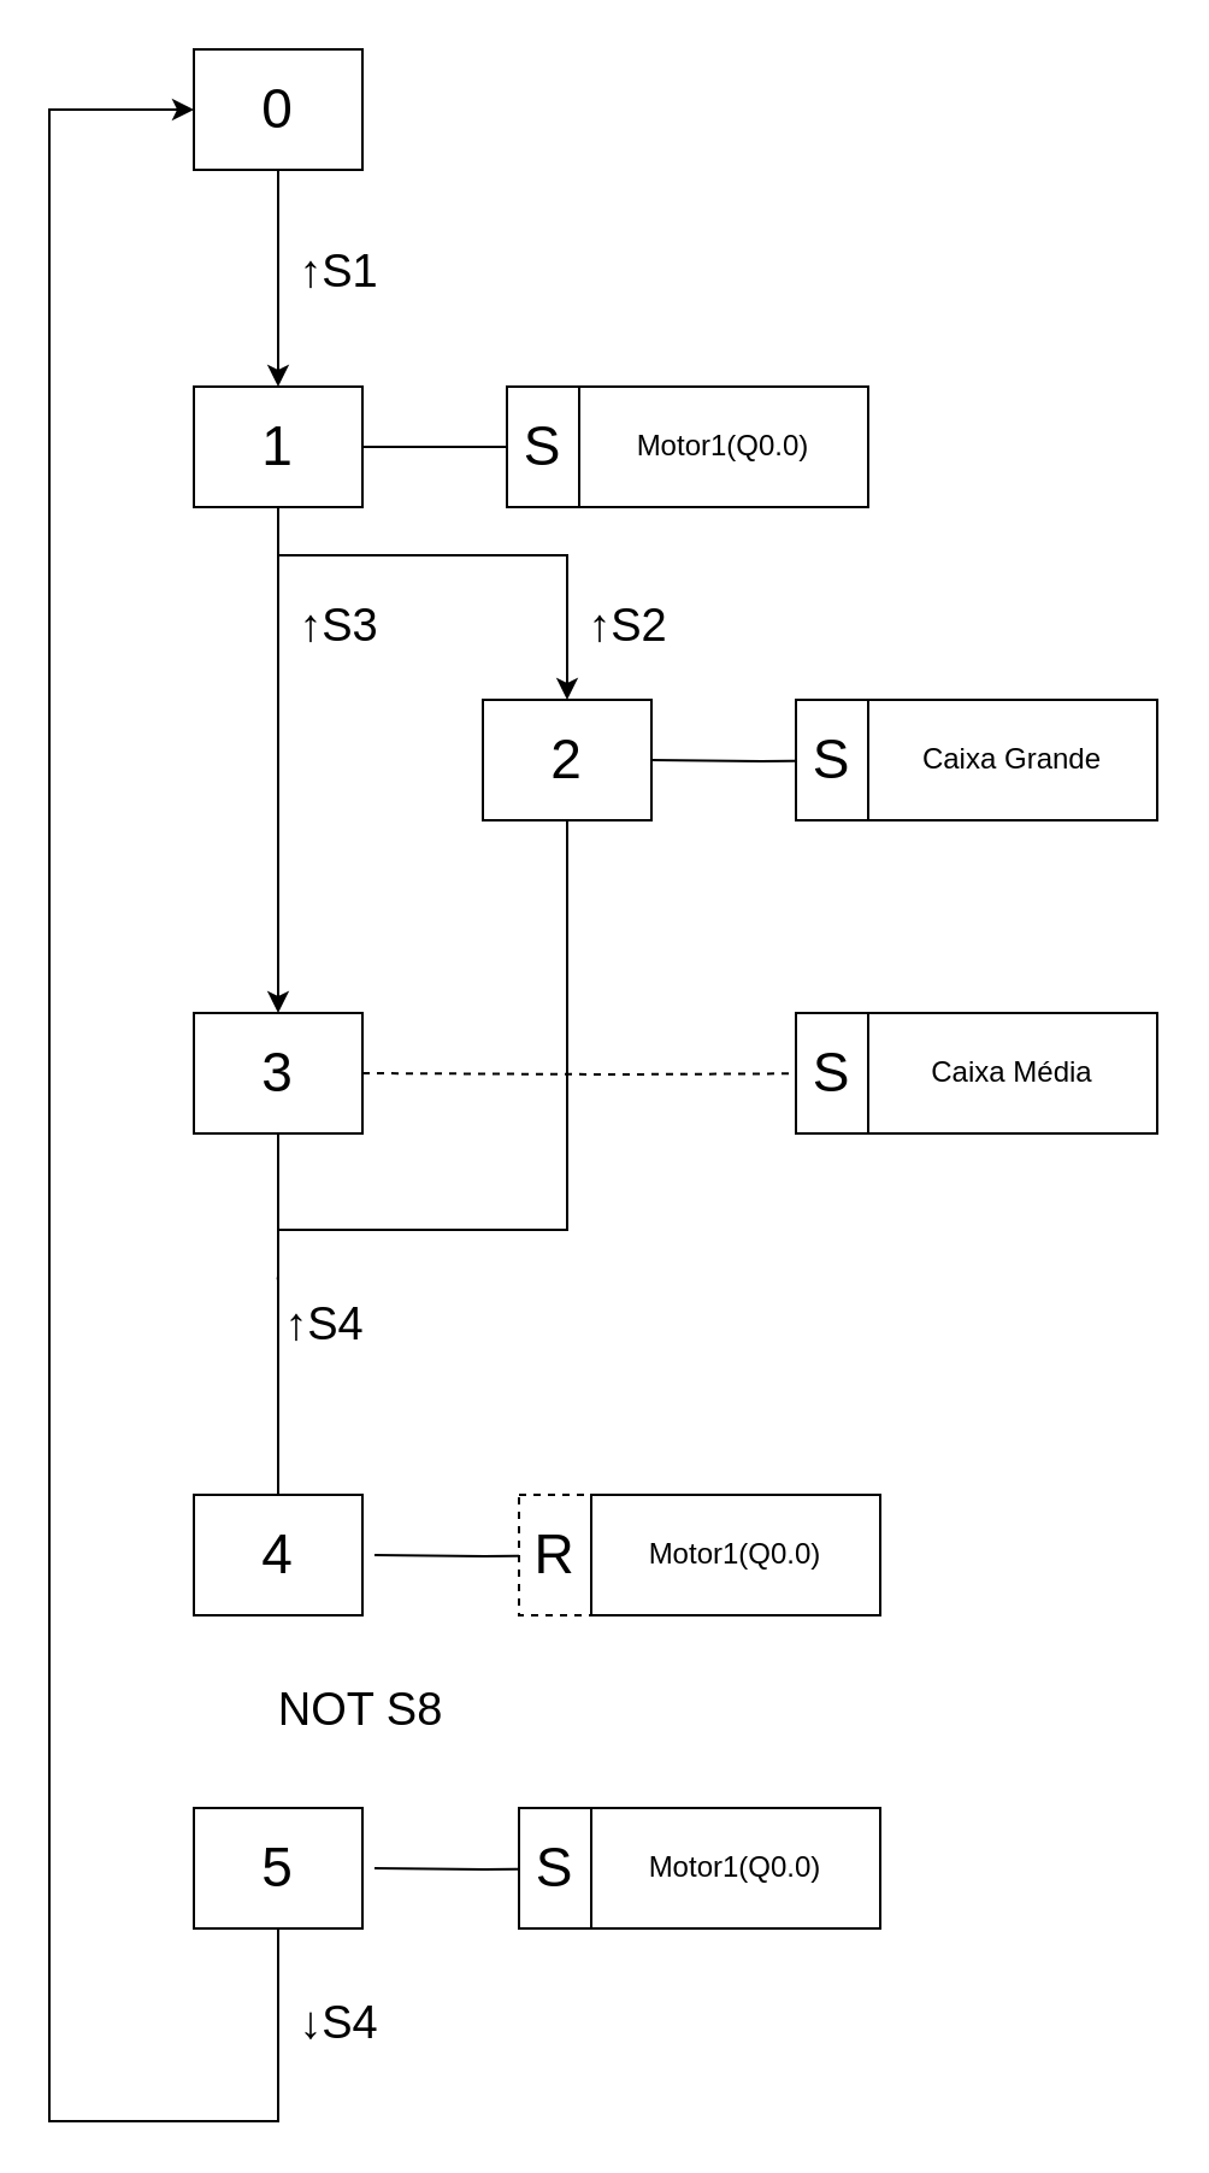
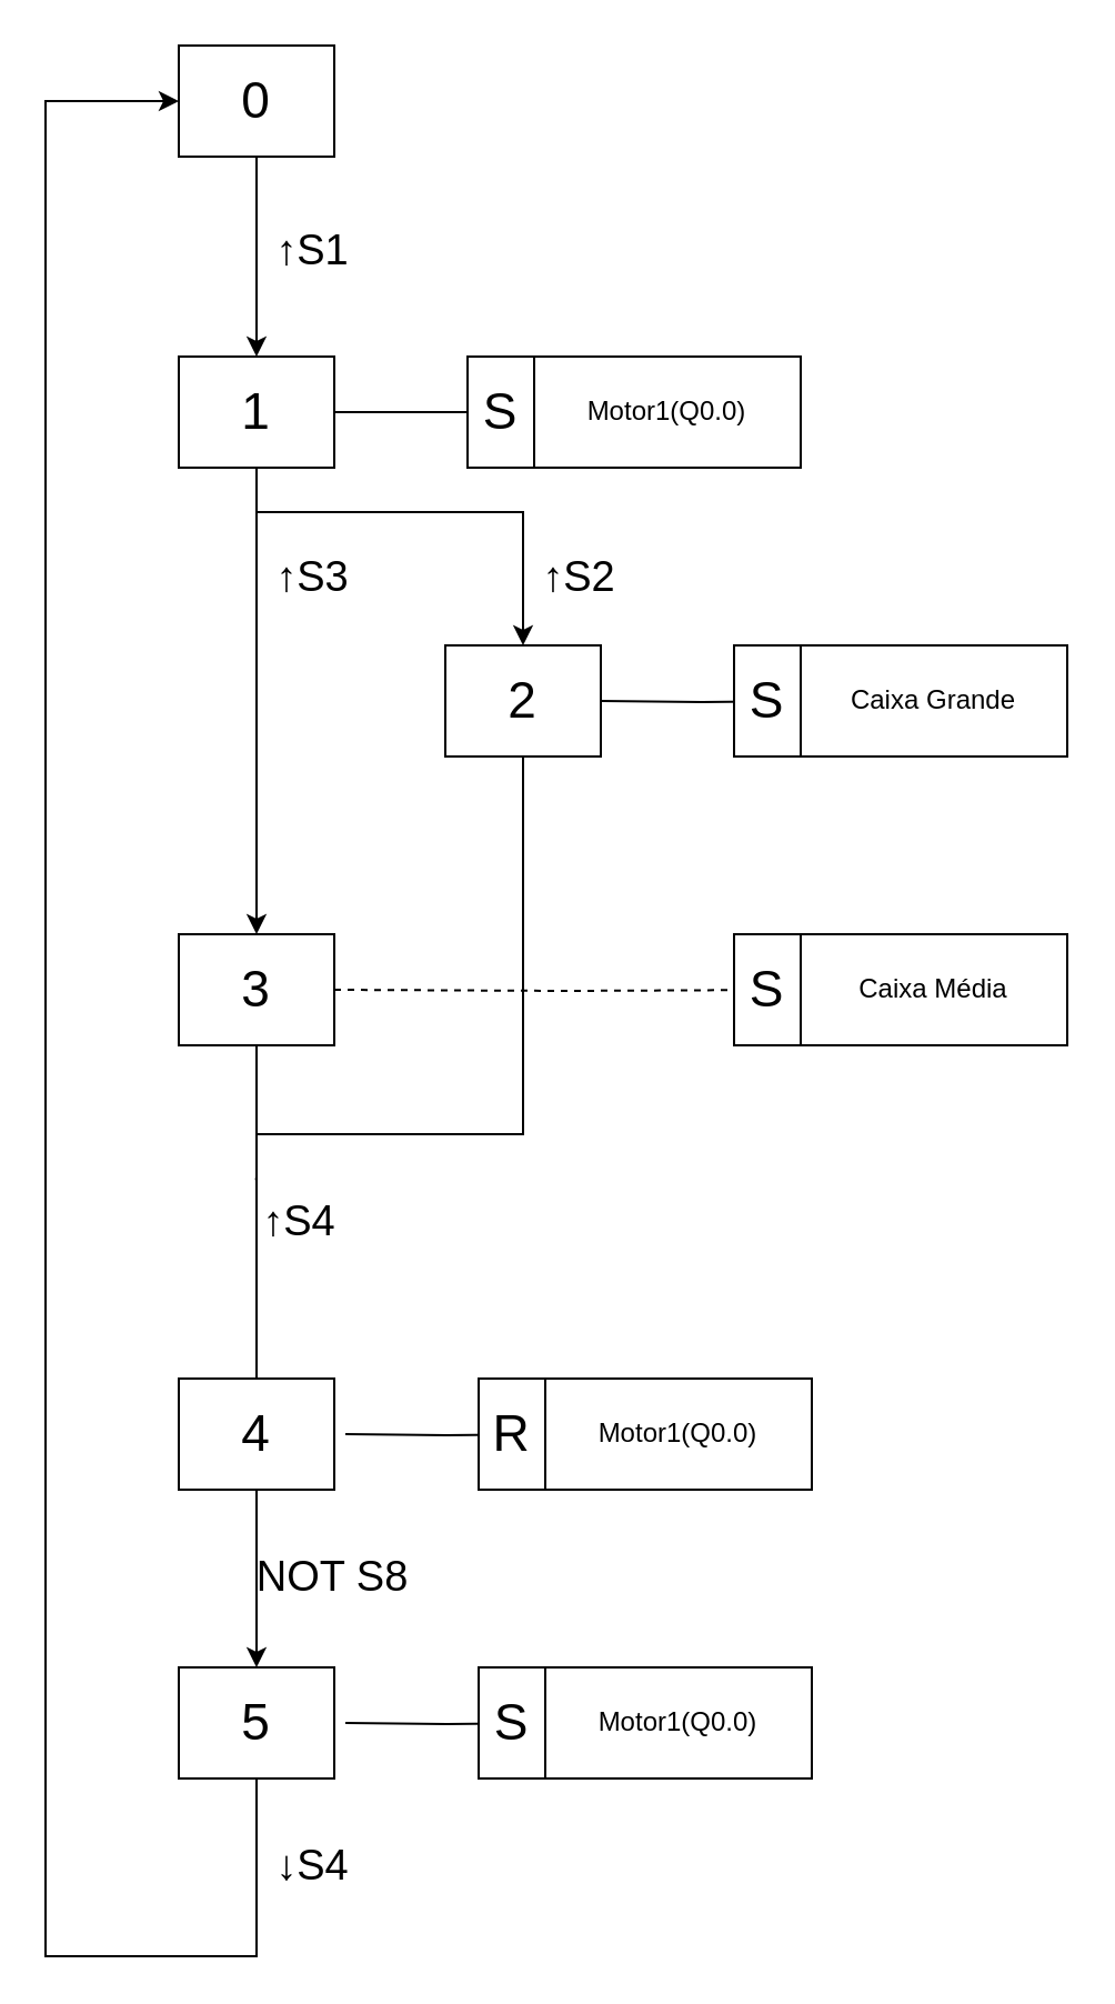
  <mxCell id="0" />
  <mxCell id="1" parent="0" />
  <mxCell id="2" value="" style="edgeStyle=orthogonalEdgeStyle;rounded=0;orthogonalLoop=1;jettySize=auto;html=1;" parent="1" source="3" target="7" edge="1"><mxGeometry relative="1" as="geometry" /></mxCell>
  <mxCell id="3" value="&lt;font style=&quot;font-size: 23px;&quot;&gt;0&lt;/font&gt;" style="rounded=0;whiteSpace=wrap;html=1;" parent="1" vertex="1"><mxGeometry x="80" y="20" width="70" height="50" as="geometry" /></mxCell>
  <mxCell id="4" value="" style="edgeStyle=orthogonalEdgeStyle;rounded=0;orthogonalLoop=1;jettySize=auto;html=1;" parent="1" source="7" target="10" edge="1"><mxGeometry relative="1" as="geometry" /></mxCell>
  <mxCell id="5" value="" style="edgeStyle=orthogonalEdgeStyle;rounded=0;orthogonalLoop=1;jettySize=auto;html=1;" parent="1" source="7" target="12" edge="1"><mxGeometry relative="1" as="geometry" /></mxCell>
  <mxCell id="6" style="edgeStyle=orthogonalEdgeStyle;rounded=0;orthogonalLoop=1;jettySize=auto;html=1;entryX=0.5;entryY=0;entryDx=0;entryDy=0;" parent="1" target="14" edge="1"><mxGeometry relative="1" as="geometry"><mxPoint x="115" y="220" as="sourcePoint" /><Array as="points"><mxPoint x="115" y="230" /><mxPoint x="235" y="230" /></Array></mxGeometry></mxCell>
  <mxCell id="7" value="&lt;font style=&quot;font-size: 23px;&quot;&gt;1&lt;/font&gt;" style="rounded=0;whiteSpace=wrap;html=1;" parent="1" vertex="1"><mxGeometry x="80" y="160" width="70" height="50" as="geometry" /></mxCell>
  <mxCell id="8" value="&lt;font style=&quot;font-size: 19px;&quot;&gt;↑S1&lt;/font&gt;" style="text;html=1;align=center;verticalAlign=middle;resizable=0;points=[];autosize=1;strokeColor=none;fillColor=none;" parent="1" vertex="1"><mxGeometry x="110" y="93" width="60" height="40" as="geometry" /></mxCell>
  <mxCell id="9" value="&lt;font style=&quot;font-size: 23px;&quot;&gt;S&lt;/font&gt;" style="rounded=0;whiteSpace=wrap;html=1;" parent="1" vertex="1"><mxGeometry x="210" y="160" width="30" height="50" as="geometry" /></mxCell>
  <mxCell id="10" value="Motor1(Q0.0)" style="rounded=0;whiteSpace=wrap;html=1;" parent="1" vertex="1"><mxGeometry x="240" y="160" width="120" height="50" as="geometry" /></mxCell>
  <mxCell id="11" value="" style="edgeStyle=orthogonalEdgeStyle;rounded=0;orthogonalLoop=1;jettySize=auto;html=1;endArrow=none;" parent="1" source="12" target="24" edge="1"><mxGeometry relative="1" as="geometry" /></mxCell>
  <mxCell id="12" value="&lt;font style=&quot;font-size: 23px;&quot;&gt;3&lt;/font&gt;" style="rounded=0;whiteSpace=wrap;html=1;" parent="1" vertex="1"><mxGeometry x="80" y="420" width="70" height="50" as="geometry" /></mxCell>
  <mxCell id="13" style="edgeStyle=orthogonalEdgeStyle;rounded=0;orthogonalLoop=1;jettySize=auto;html=1;exitX=0.5;exitY=1;exitDx=0;exitDy=0;endArrow=none;endFill=0;entryX=0.18;entryY=0.016;entryDx=0;entryDy=0;entryPerimeter=0;" parent="1" source="14" target="25" edge="1"><mxGeometry relative="1" as="geometry"><mxPoint x="110" y="480" as="targetPoint" /><Array as="points"><mxPoint x="235" y="510" /><mxPoint x="115" y="510" /><mxPoint x="115" y="529" /><mxPoint x="115" y="529" /></Array></mxGeometry></mxCell>
  <mxCell id="14" value="&lt;font style=&quot;font-size: 23px;&quot;&gt;2&lt;/font&gt;" style="rounded=0;whiteSpace=wrap;html=1;" parent="1" vertex="1"><mxGeometry x="200" y="290" width="70" height="50" as="geometry" /></mxCell>
  <mxCell id="15" value="" style="edgeStyle=orthogonalEdgeStyle;rounded=0;orthogonalLoop=1;jettySize=auto;html=1;" parent="1" target="17" edge="1"><mxGeometry relative="1" as="geometry"><mxPoint x="270" y="315" as="sourcePoint" /></mxGeometry></mxCell>
  <mxCell id="16" value="&lt;font style=&quot;font-size: 23px;&quot;&gt;S&lt;/font&gt;" style="rounded=0;whiteSpace=wrap;html=1;" parent="1" vertex="1"><mxGeometry x="330" y="290" width="30" height="50" as="geometry" /></mxCell>
  <mxCell id="17" value="Caixa Grande" style="rounded=0;whiteSpace=wrap;html=1;" parent="1" vertex="1"><mxGeometry x="360" y="290" width="120" height="50" as="geometry" /></mxCell>
  <mxCell id="18" value="" style="edgeStyle=orthogonalEdgeStyle;rounded=0;orthogonalLoop=1;jettySize=auto;html=1;dashed=1;" parent="1" target="20" edge="1"><mxGeometry relative="1" as="geometry"><mxPoint x="150" y="445" as="sourcePoint" /></mxGeometry></mxCell>
  <mxCell id="19" value="&lt;font style=&quot;font-size: 23px;&quot;&gt;S&lt;/font&gt;" style="rounded=0;whiteSpace=wrap;html=1;" parent="1" vertex="1"><mxGeometry x="330" y="420" width="30" height="50" as="geometry" /></mxCell>
  <mxCell id="20" value="Caixa Média" style="rounded=0;whiteSpace=wrap;html=1;" parent="1" vertex="1"><mxGeometry x="360" y="420" width="120" height="50" as="geometry" /></mxCell>
  <mxCell id="21" value="&lt;font style=&quot;font-size: 19px;&quot;&gt;↑S2&lt;/font&gt;" style="text;html=1;align=center;verticalAlign=middle;resizable=0;points=[];autosize=1;strokeColor=none;fillColor=none;" parent="1" vertex="1"><mxGeometry x="230" y="240" width="60" height="40" as="geometry" /></mxCell>
  <mxCell id="22" value="&lt;font style=&quot;font-size: 19px;&quot;&gt;↑S3&lt;br&gt;&lt;/font&gt;" style="text;html=1;align=center;verticalAlign=middle;resizable=0;points=[];autosize=1;strokeColor=none;fillColor=none;" parent="1" vertex="1"><mxGeometry x="110" y="240" width="60" height="40" as="geometry" /></mxCell>
+ <mxCell id="23" value="" style="edgeStyle=orthogonalEdgeStyle;rounded=0;orthogonalLoop=1;jettySize=auto;html=1;" parent="1" source="24" target="27" edge="1"><mxGeometry relative="1" as="geometry" /></mxCell>
  <mxCell id="24" value="&lt;font style=&quot;font-size: 23px;&quot;&gt;4&lt;/font&gt;" style="rounded=0;whiteSpace=wrap;html=1;" parent="1" vertex="1"><mxGeometry x="80" y="620" width="70" height="50" as="geometry" /></mxCell>
  <mxCell id="25" value="&lt;font style=&quot;font-size: 19px;&quot;&gt;↑S4&lt;/font&gt;" style="text;html=1;align=center;verticalAlign=middle;resizable=0;points=[];autosize=1;strokeColor=none;fillColor=none;" parent="1" vertex="1"><mxGeometry x="104" y="530" width="60" height="40" as="geometry" /></mxCell>
  <mxCell id="26" style="edgeStyle=orthogonalEdgeStyle;rounded=0;orthogonalLoop=1;jettySize=auto;html=1;exitX=0.5;exitY=1;exitDx=0;exitDy=0;entryX=0;entryY=0.5;entryDx=0;entryDy=0;" parent="1" source="27" target="3" edge="1"><mxGeometry relative="1" as="geometry"><mxPoint x="-10" y="40" as="targetPoint" /><Array as="points"><mxPoint x="115" y="880" /><mxPoint x="20" y="880" /><mxPoint x="20" y="45" /></Array></mxGeometry></mxCell>
  <mxCell id="27" value="&lt;font style=&quot;font-size: 23px;&quot;&gt;5&lt;/font&gt;" style="rounded=0;whiteSpace=wrap;html=1;" parent="1" vertex="1"><mxGeometry x="80" y="750" width="70" height="50" as="geometry" /></mxCell>
  <mxCell id="28" value="" style="edgeStyle=orthogonalEdgeStyle;rounded=0;orthogonalLoop=1;jettySize=auto;html=1;" parent="1" target="30" edge="1"><mxGeometry relative="1" as="geometry"><mxPoint x="155" y="645" as="sourcePoint" /></mxGeometry></mxCell>
- <mxCell id="29" value="&lt;span style=&quot;font-size: 23px;&quot;&gt;R&lt;/span&gt;" style="rounded=0;whiteSpace=wrap;html=1;dashed=1;" parent="1" vertex="1"><mxGeometry x="215" y="620" width="30" height="50" as="geometry" /></mxCell>
+ <mxCell id="29" value="&lt;span style=&quot;font-size: 23px;&quot;&gt;R&lt;/span&gt;" style="rounded=0;whiteSpace=wrap;html=1;" parent="1" vertex="1"><mxGeometry x="215" y="620" width="30" height="50" as="geometry" /></mxCell>
  <mxCell id="30" value="Motor1(Q0.0)" style="rounded=0;whiteSpace=wrap;html=1;" parent="1" vertex="1"><mxGeometry x="245" y="620" width="120" height="50" as="geometry" /></mxCell>
  <mxCell id="31" value="" style="edgeStyle=orthogonalEdgeStyle;rounded=0;orthogonalLoop=1;jettySize=auto;html=1;" parent="1" target="33" edge="1"><mxGeometry relative="1" as="geometry"><mxPoint x="155" y="775" as="sourcePoint" /></mxGeometry></mxCell>
  <mxCell id="32" value="&lt;font style=&quot;font-size: 23px;&quot;&gt;S&lt;/font&gt;" style="rounded=0;whiteSpace=wrap;html=1;" parent="1" vertex="1"><mxGeometry x="215" y="750" width="30" height="50" as="geometry" /></mxCell>
  <mxCell id="33" value="Motor1(Q0.0)" style="rounded=0;whiteSpace=wrap;html=1;" parent="1" vertex="1"><mxGeometry x="245" y="750" width="120" height="50" as="geometry" /></mxCell>
  <mxCell id="34" value="&lt;font style=&quot;font-size: 19px;&quot;&gt;NOT S8&lt;/font&gt;" style="text;html=1;align=center;verticalAlign=middle;resizable=0;points=[];autosize=1;strokeColor=none;fillColor=none;" parent="1" vertex="1"><mxGeometry x="104" y="690" width="90" height="40" as="geometry" /></mxCell>
  <mxCell id="35" value="&lt;font style=&quot;font-size: 19px;&quot;&gt;↓S4&lt;/font&gt;" style="text;html=1;align=center;verticalAlign=middle;resizable=0;points=[];autosize=1;strokeColor=none;fillColor=none;" parent="1" vertex="1"><mxGeometry x="110" y="820" width="60" height="40" as="geometry" /></mxCell>
